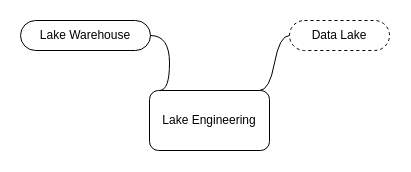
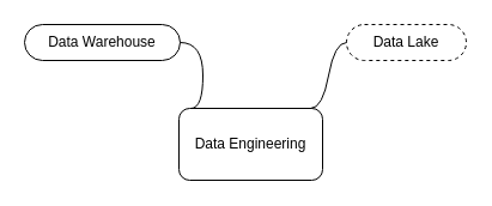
  <mxCell id="0" />
  <mxCell id="1" parent="0" />
- <mxCell id="2" value="Lake Engineering" style="rounded=1;whiteSpace=wrap;html=1;" vertex="1" parent="1"><mxGeometry x="149" y="90" width="120" height="60" as="geometry" /></mxCell>
+ <mxCell id="2" value="Data Engineering" style="rounded=1;whiteSpace=wrap;html=1;" vertex="1" parent="1"><mxGeometry x="149" y="90" width="120" height="60" as="geometry" /></mxCell>
  <mxCell id="3" value="Data Lake&lt;br&gt;" style="whiteSpace=wrap;html=1;rounded=1;arcSize=50;align=center;verticalAlign=middle;strokeWidth=1;autosize=1;spacing=4;treeFolding=1;treeMoving=1;newEdgeStyle={&quot;edgeStyle&quot;:&quot;entityRelationEdgeStyle&quot;,&quot;startArrow&quot;:&quot;none&quot;,&quot;endArrow&quot;:&quot;none&quot;,&quot;segment&quot;:10,&quot;curved&quot;:1};dashed=1;" vertex="1" parent="1"><mxGeometry x="289" y="20" width="100" height="30" as="geometry" /></mxCell>
  <mxCell id="4" value="" style="edgeStyle=entityRelationEdgeStyle;startArrow=none;endArrow=none;segment=10;curved=1;" edge="1" target="3" parent="1"><mxGeometry relative="1" as="geometry"><mxPoint x="259" y="90" as="sourcePoint" /></mxGeometry></mxCell>
- <mxCell id="5" value="Lake Warehouse&lt;br&gt;" style="whiteSpace=wrap;html=1;rounded=1;arcSize=50;align=center;verticalAlign=middle;strokeWidth=1;autosize=1;spacing=4;treeFolding=1;treeMoving=1;newEdgeStyle={&quot;edgeStyle&quot;:&quot;entityRelationEdgeStyle&quot;,&quot;startArrow&quot;:&quot;none&quot;,&quot;endArrow&quot;:&quot;none&quot;,&quot;segment&quot;:10,&quot;curved&quot;:1};" vertex="1" parent="1"><mxGeometry x="20" y="20" width="130" height="30" as="geometry" /></mxCell>
+ <mxCell id="5" value="Data Warehouse&lt;br&gt;" style="whiteSpace=wrap;html=1;rounded=1;arcSize=50;align=center;verticalAlign=middle;strokeWidth=1;autosize=1;spacing=4;treeFolding=1;treeMoving=1;newEdgeStyle={&quot;edgeStyle&quot;:&quot;entityRelationEdgeStyle&quot;,&quot;startArrow&quot;:&quot;none&quot;,&quot;endArrow&quot;:&quot;none&quot;,&quot;segment&quot;:10,&quot;curved&quot;:1};" vertex="1" parent="1"><mxGeometry x="20" y="20" width="130" height="30" as="geometry" /></mxCell>
  <mxCell id="6" value="" style="edgeStyle=entityRelationEdgeStyle;startArrow=none;endArrow=none;segment=10;curved=1;exitX=0;exitY=0;exitDx=0;exitDy=0;" edge="1" target="5" parent="1"><mxGeometry relative="1" as="geometry"><mxPoint x="159" y="90" as="sourcePoint" /></mxGeometry></mxCell>
